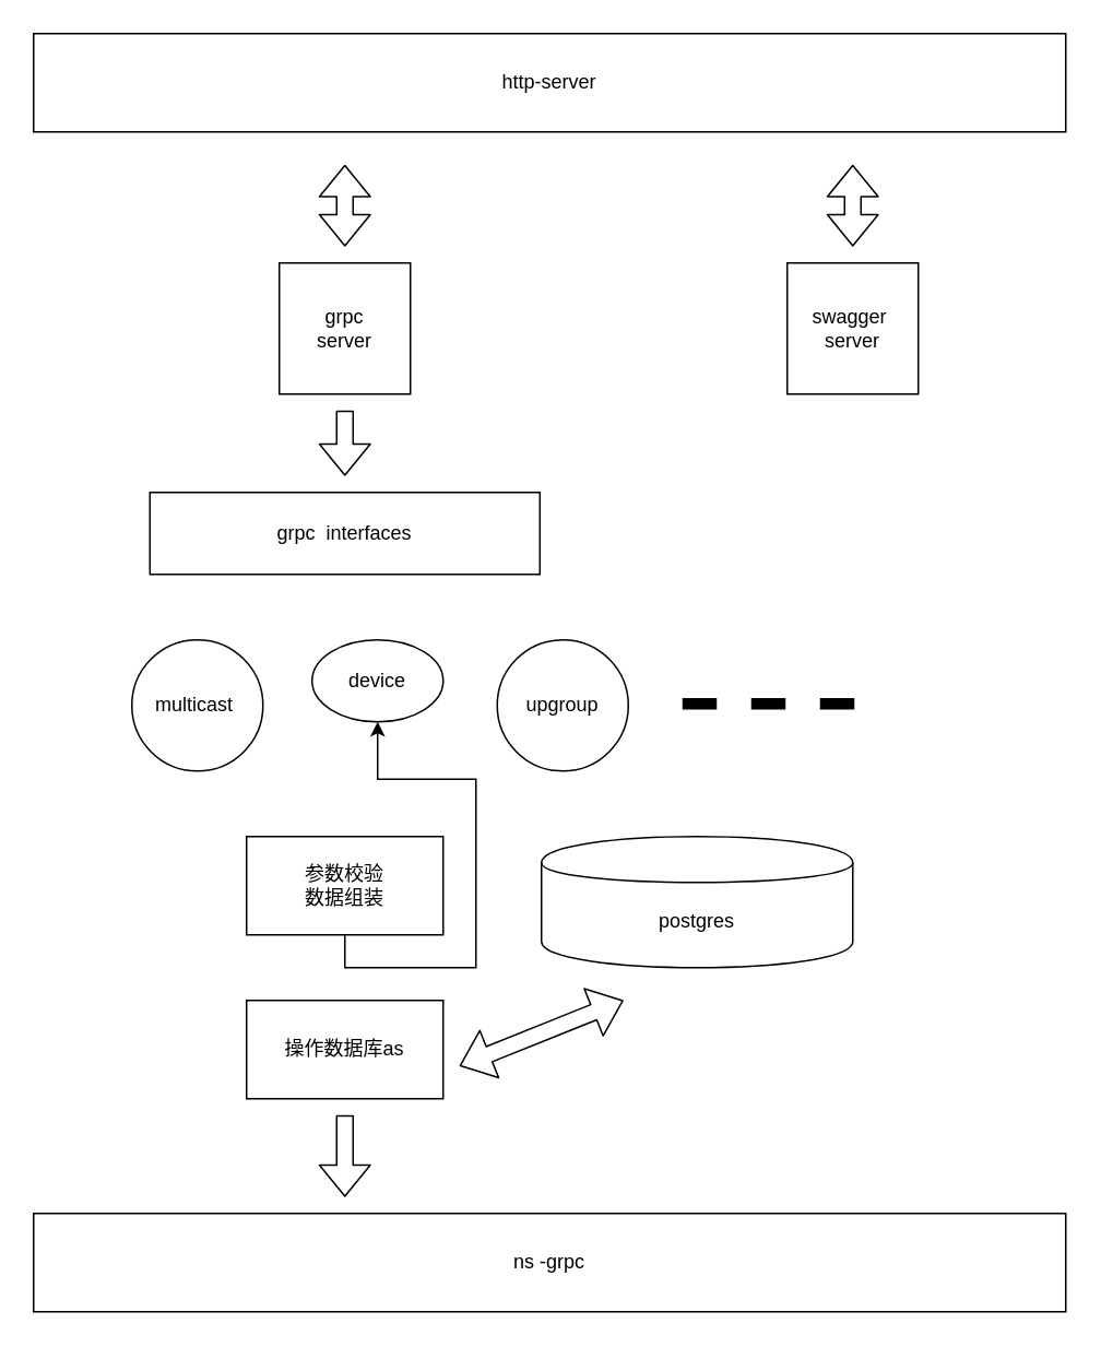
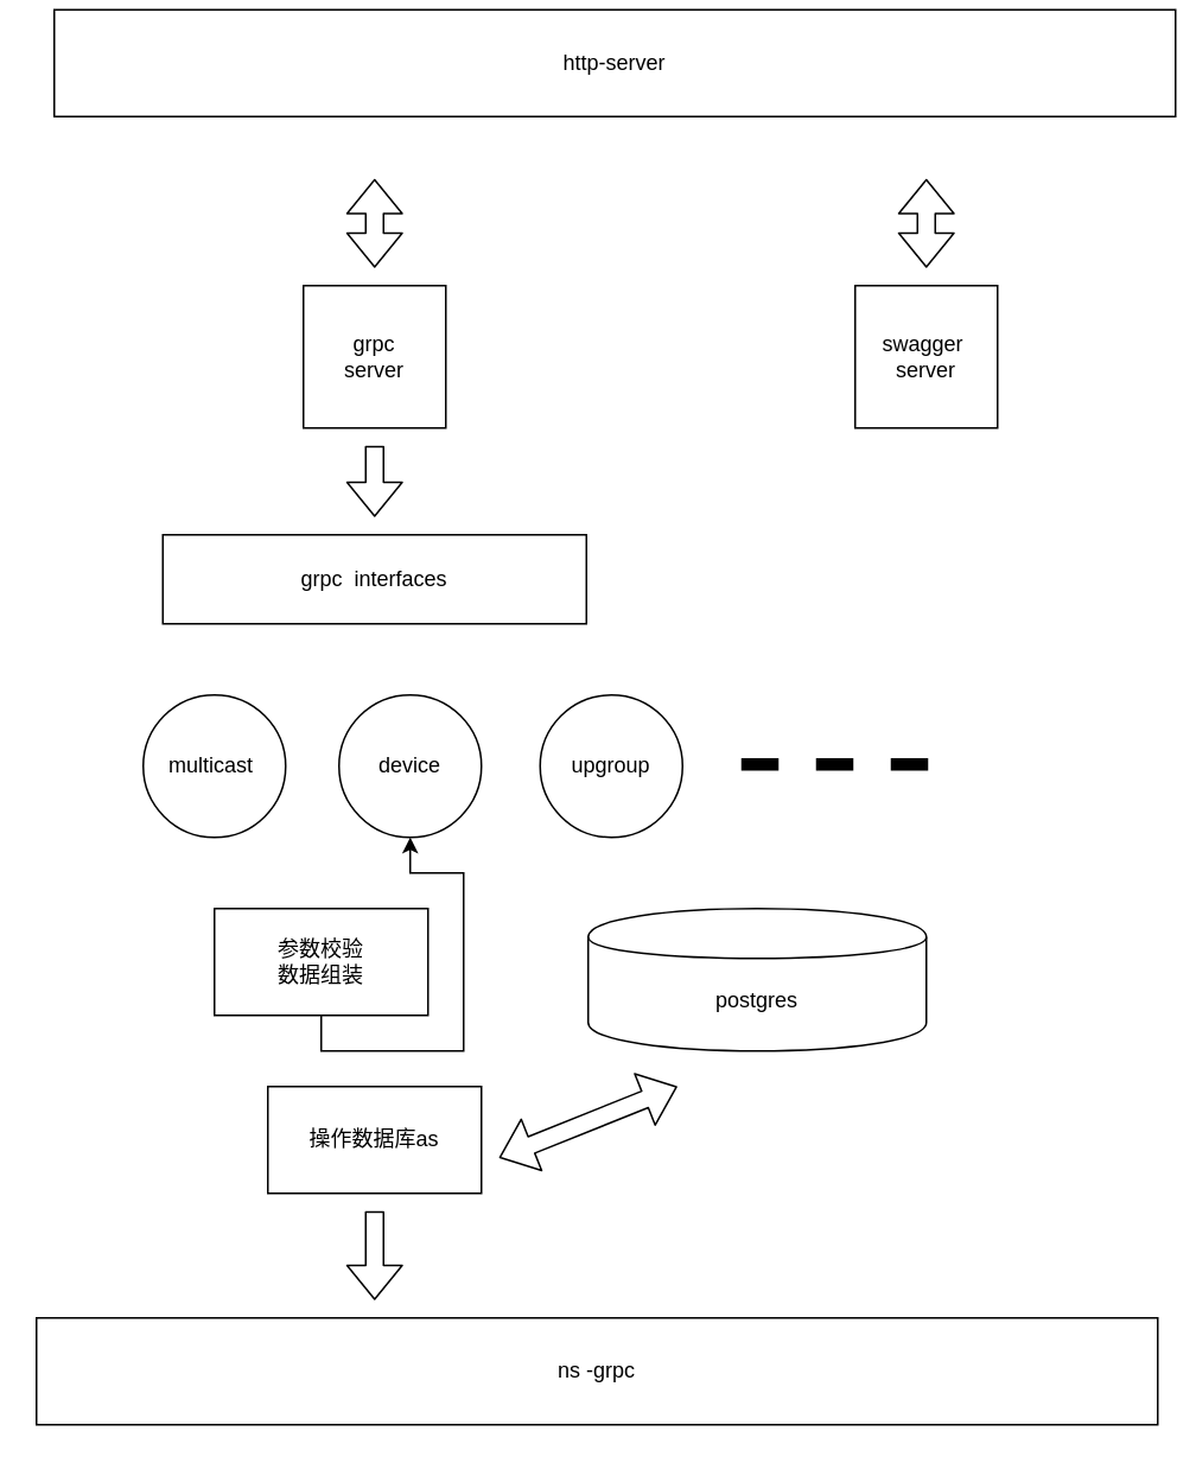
  <mxCell id="0" />
  <mxCell id="1" parent="0" />
- <mxCell id="2" value="http-server" style="rounded=0;whiteSpace=wrap;html=1;" parent="1" vertex="1"><mxGeometry x="20" y="20" width="630" height="60" as="geometry" /></mxCell>
+ <mxCell id="2" value="http-server" style="rounded=0;whiteSpace=wrap;html=1;" parent="1" vertex="1"><mxGeometry x="30" y="5" width="630" height="60" as="geometry" /></mxCell>
  <mxCell id="3" value="swagger&amp;nbsp; server" style="whiteSpace=wrap;html=1;aspect=fixed;" parent="1" vertex="1"><mxGeometry x="480" y="160" width="80" height="80" as="geometry" /></mxCell>
  <mxCell id="4" value="" style="shape=flexArrow;endArrow=classic;startArrow=classic;html=1;" parent="1" edge="1"><mxGeometry width="50" height="50" relative="1" as="geometry"><mxPoint x="520" y="150" as="sourcePoint" /><mxPoint x="520" y="100" as="targetPoint" /></mxGeometry></mxCell>
  <mxCell id="5" value="grpc&lt;br&gt;server&lt;br&gt;" style="whiteSpace=wrap;html=1;aspect=fixed;" parent="1" vertex="1"><mxGeometry x="170" y="160" width="80" height="80" as="geometry" /></mxCell>
  <mxCell id="6" value="" style="shape=flexArrow;endArrow=classic;startArrow=classic;html=1;" parent="1" edge="1"><mxGeometry width="50" height="50" relative="1" as="geometry"><mxPoint x="210" y="150" as="sourcePoint" /><mxPoint x="210" y="100" as="targetPoint" /></mxGeometry></mxCell>
  <mxCell id="7" value="grpc&amp;nbsp; interfaces" style="rounded=0;whiteSpace=wrap;html=1;" parent="1" vertex="1"><mxGeometry x="91" y="300" width="238" height="50" as="geometry" /></mxCell>
  <mxCell id="8" value="" style="shape=flexArrow;endArrow=classic;html=1;" parent="1" edge="1"><mxGeometry width="50" height="50" relative="1" as="geometry"><mxPoint x="210" y="250" as="sourcePoint" /><mxPoint x="210" y="290" as="targetPoint" /></mxGeometry></mxCell>
  <mxCell id="9" value="multicast&amp;nbsp;" style="ellipse;whiteSpace=wrap;html=1;aspect=fixed;" parent="1" vertex="1"><mxGeometry x="80" y="390" width="80" height="80" as="geometry" /></mxCell>
- <mxCell id="10" value="device" style="ellipse;whiteSpace=wrap;html=1;aspect=fixed;" parent="1" vertex="1"><mxGeometry x="190" y="390" width="80" height="50" as="geometry" /></mxCell>
+ <mxCell id="10" value="device" style="ellipse;whiteSpace=wrap;html=1;aspect=fixed;" parent="1" vertex="1"><mxGeometry x="190" y="390" width="80" height="80" as="geometry" /></mxCell>
  <mxCell id="11" value="upgroup" style="ellipse;whiteSpace=wrap;html=1;aspect=fixed;" parent="1" vertex="1"><mxGeometry x="303" y="390" width="80" height="80" as="geometry" /></mxCell>
  <mxCell id="12" value="" style="endArrow=none;dashed=1;html=1;strokeWidth=7;" parent="1" edge="1"><mxGeometry width="50" height="50" relative="1" as="geometry"><mxPoint x="416" y="429" as="sourcePoint" /><mxPoint x="536" y="429" as="targetPoint" /></mxGeometry></mxCell>
  <mxCell id="13" value="postgres" style="shape=cylinder;whiteSpace=wrap;html=1;boundedLbl=1;backgroundOutline=1;" parent="1" vertex="1"><mxGeometry x="330" y="510" width="190" height="80" as="geometry" /></mxCell>
  <mxCell id="14" value="操作数据库as" style="rounded=0;whiteSpace=wrap;html=1;" parent="1" vertex="1"><mxGeometry x="150" y="610" width="120" height="60" as="geometry" /></mxCell>
  <mxCell id="15" style="edgeStyle=orthogonalEdgeStyle;rounded=0;orthogonalLoop=1;jettySize=auto;html=1;exitX=0.5;exitY=1;exitDx=0;exitDy=0;strokeWidth=1;" parent="1" source="16" target="10" edge="1"><mxGeometry relative="1" as="geometry" /></mxCell>
- <mxCell id="16" value="参数校验&lt;br&gt;数据组装" style="rounded=0;whiteSpace=wrap;html=1;" parent="1" vertex="1"><mxGeometry x="150" y="510" width="120" height="60" as="geometry" /></mxCell>
+ <mxCell id="16" value="参数校验&lt;br&gt;数据组装" style="rounded=0;whiteSpace=wrap;html=1;" parent="1" vertex="1"><mxGeometry x="120" y="510" width="120" height="60" as="geometry" /></mxCell>
  <mxCell id="17" value="" style="shape=flexArrow;endArrow=classic;startArrow=classic;html=1;strokeWidth=1;" parent="1" edge="1"><mxGeometry width="50" height="50" relative="1" as="geometry"><mxPoint x="280" y="650" as="sourcePoint" /><mxPoint x="380" y="610" as="targetPoint" /></mxGeometry></mxCell>
  <mxCell id="18" value="ns -grpc" style="rounded=0;whiteSpace=wrap;html=1;" parent="1" vertex="1"><mxGeometry x="20" y="740" width="630" height="60" as="geometry" /></mxCell>
  <mxCell id="19" value="" style="shape=flexArrow;endArrow=classic;html=1;strokeWidth=1;" parent="1" edge="1"><mxGeometry width="50" height="50" relative="1" as="geometry"><mxPoint x="210" y="680" as="sourcePoint" /><mxPoint x="210" y="730" as="targetPoint" /></mxGeometry></mxCell>
